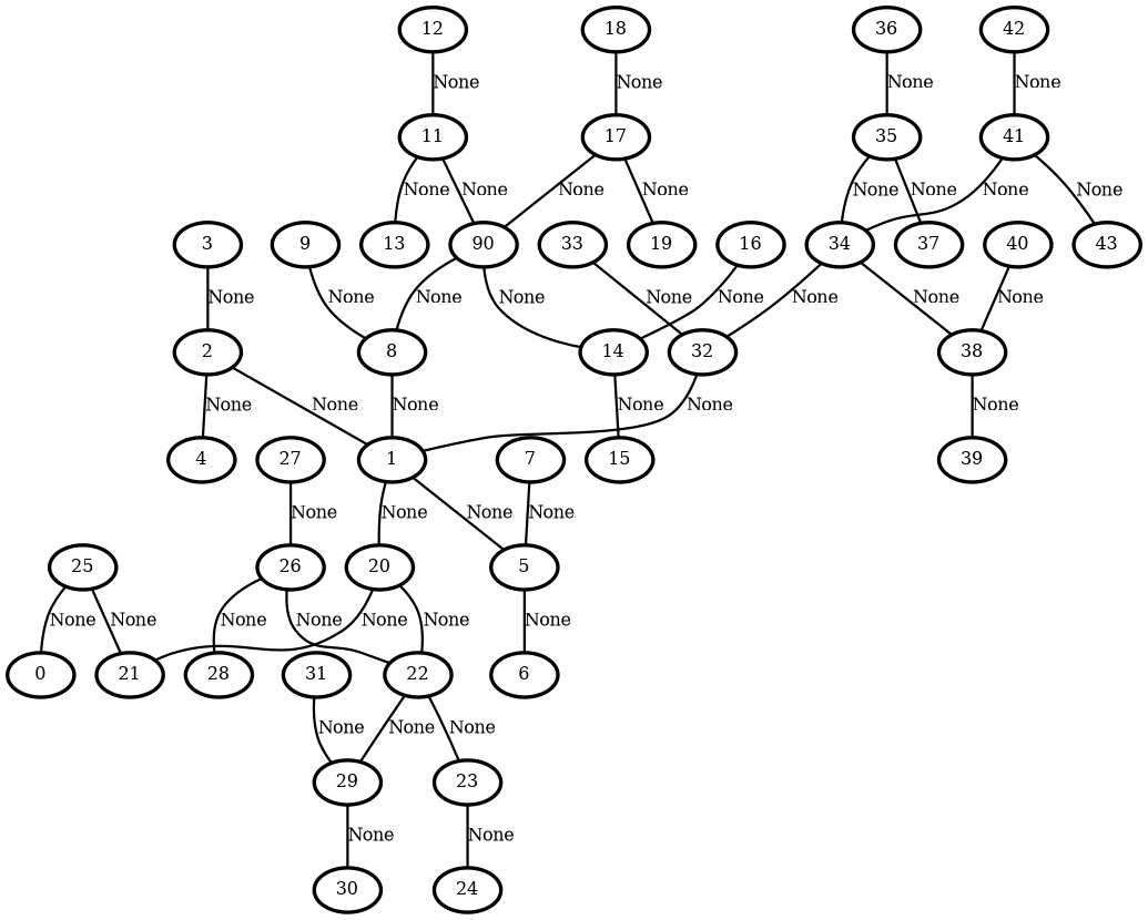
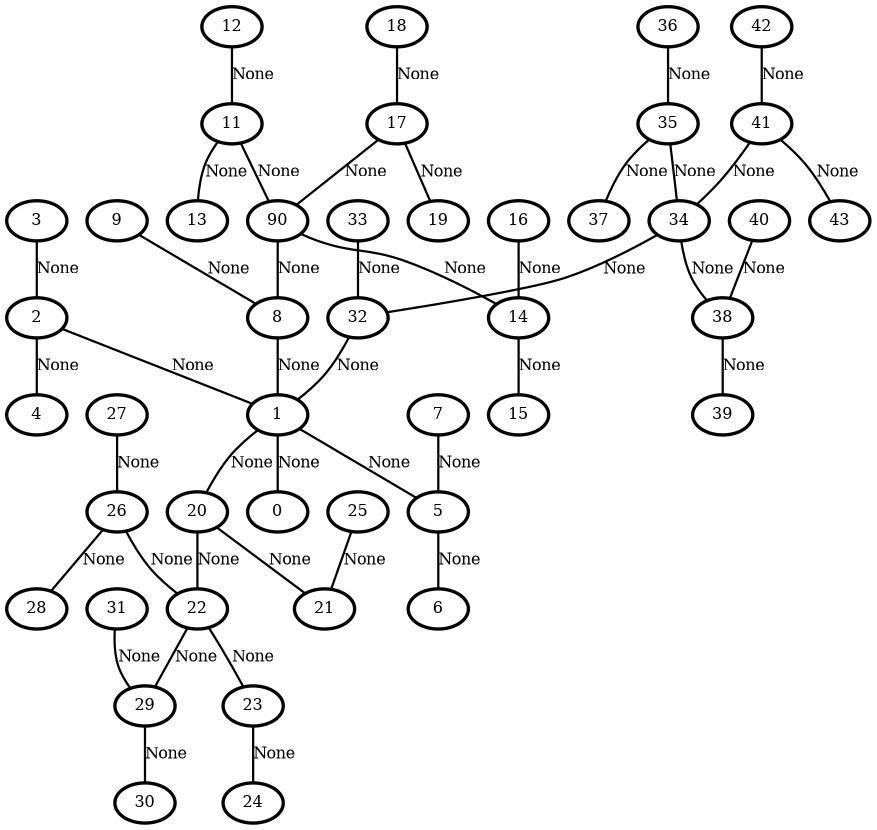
  graph {
    node [penwidth=3]
    edge [penwidth=2]
    n1 [label=0]
    n2 [label=1]
    n3 [label=5]
    n4 [label=20]
    n5 [label=6]
    n6 [label=21]
    n7 [label=22]
    n8 [label=2]
    n9 [label=4]
    n10 [label=3]
    n11 [label=7]
    n12 [label=8]
    n13 [label=9]
    n14 [label=90]
    n15 [label=14]
    n16 [label=15]
    n17 [label=11]
    n18 [label=13]
    n19 [label=12]
    n20 [label=16]
    n21 [label=17]
    n22 [label=19]
    n23 [label=18]
    n24 [label=23]
    n25 [label=29]
    n26 [label=24]
    n27 [label=30]
    n28 [label=25]
    n29 [label=26]
    n30 [label=28]
    n31 [label=27]
    n32 [label=31]
    n33 [label=32]
    n34 [label=33]
    n35 [label=34]
    n36 [label=38]
    n37 [label=39]
    n38 [label=35]
    n39 [label=37]
    n40 [label=36]
    n41 [label=40]
    n42 [label=41]
    n43 [label=43]
    n44 [label=42]
-   n28 -- n1 [label=None]
+   n2 -- n1 [label=None]
    n2 -- n3 [label=None]
    n2 -- n4 [label=None]
    n3 -- n5 [label=None]
    n4 -- n6 [label=None]
    n4 -- n7 [label=None]
    n7 -- n24 [label=None]
    n7 -- n25 [label=None]
    n8 -- n2 [label=None]
    n8 -- n9 [label=None]
    n10 -- n8 [label=None]
    n11 -- n3 [label=None]
    n12 -- n2 [label=None]
    n13 -- n12 [label=None]
    n14 -- n12 [label=None]
    n14 -- n15 [label=None]
    n15 -- n16 [label=None]
    n17 -- n14 [label=None]
    n17 -- n18 [label=None]
    n19 -- n17 [label=None]
    n20 -- n15 [label=None]
    n21 -- n14 [label=None]
    n21 -- n22 [label=None]
    n23 -- n21 [label=None]
    n24 -- n26 [label=None]
    n25 -- n27 [label=None]
    n28 -- n6 [label=None]
    n29 -- n7 [label=None]
    n29 -- n30 [label=None]
    n31 -- n29 [label=None]
    n32 -- n25 [label=None]
    n33 -- n2 [label=None]
    n34 -- n33 [label=None]
    n35 -- n33 [label=None]
    n35 -- n36 [label=None]
    n36 -- n37 [label=None]
    n38 -- n35 [label=None]
    n38 -- n39 [label=None]
    n40 -- n38 [label=None]
    n41 -- n36 [label=None]
    n42 -- n35 [label=None]
    n42 -- n43 [label=None]
    n44 -- n42 [label=None]
  }
